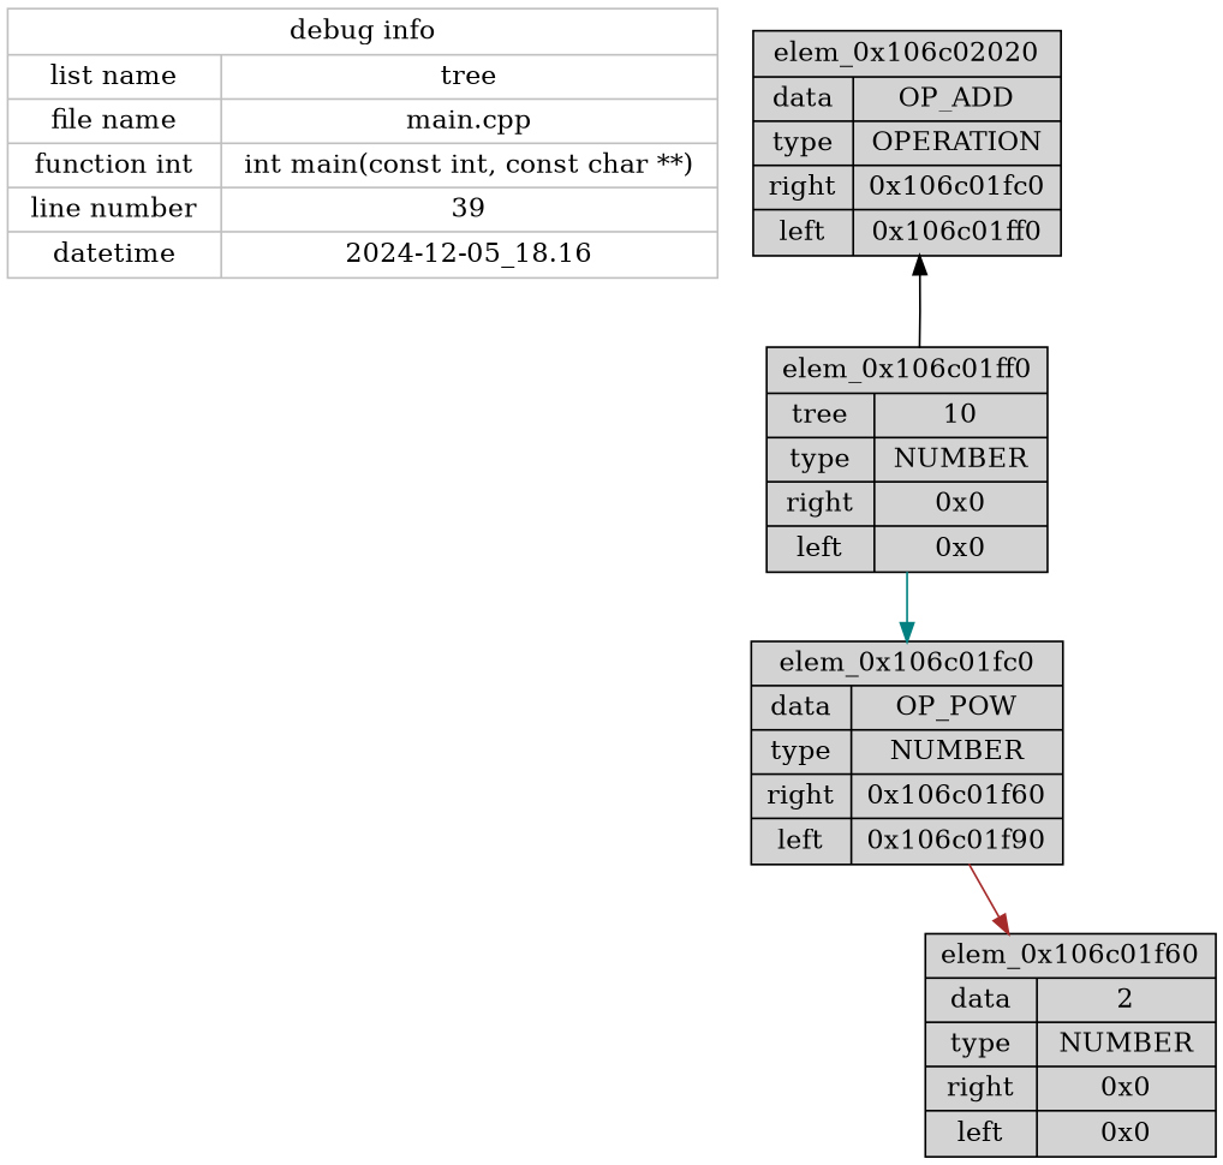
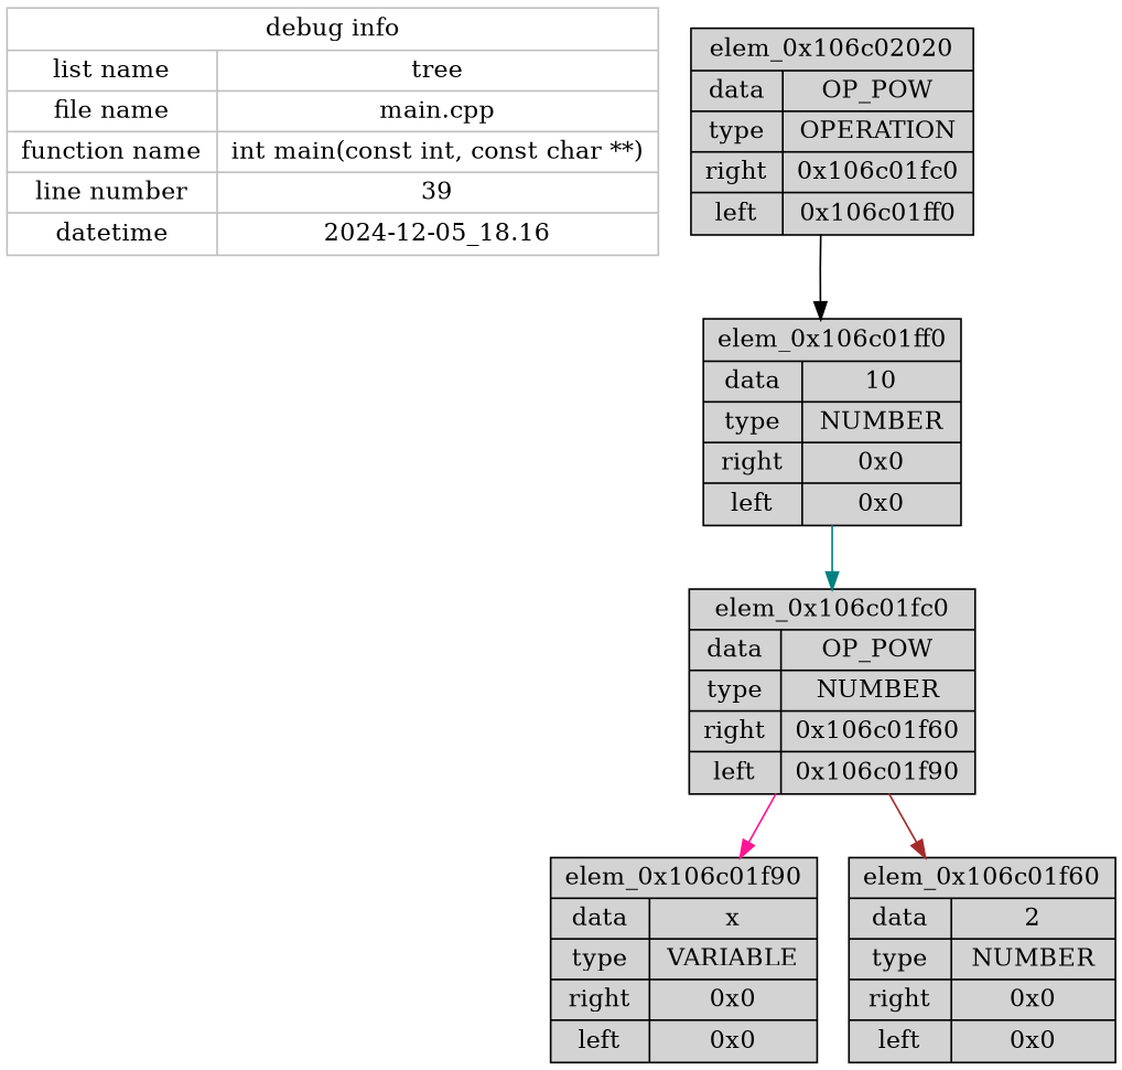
  digraph {
    node [color=black fillcolor=lightgrey shape=record style=filled]
    edge [style=solid]
-   n1 [color=grey fillcolor=white label="{debug info | { {list name | file name | function int | line number | datetime} | {tree | main.cpp | int main(const int, const char **) | 39 | 2024-12-05_18.16} }}"]
-   n2 [label="{elem_0x106c02020  | { {data | type | right | left} | {OP_ADD | OPERATION | 0x106c01fc0 | 0x106c01ff0} } }"]
-   n3 [label="{elem_0x106c01ff0  | { {tree | type | right | left} | {10 | NUMBER | 0x0 | 0x0} } }"]
+   n1 [color=grey fillcolor=white label="{debug info | { {list name | file name | function name | line number | datetime} | {tree | main.cpp | int main(const int, const char **) | 39 | 2024-12-05_18.16} }}"]
+   n2 [label="{elem_0x106c02020  | { {data | type | right | left} | {OP_POW | OPERATION | 0x106c01fc0 | 0x106c01ff0} } }"]
+   n3 [label="{elem_0x106c01ff0  | { {data | type | right | left} | {10 | NUMBER | 0x0 | 0x0} } }"]
    n4 [label="{elem_0x106c01fc0  | { {data | type | right | left} | {OP_POW | NUMBER | 0x106c01f60 | 0x106c01f90} } }"]
+   n5 [label="{elem_0x106c01f90  | { {data | type | right | left} | {x | VARIABLE | 0x0 | 0x0} } }"]
    n6 [label="{elem_0x106c01f60  | { {data | type | right | left} | {2 | NUMBER | 0x0 | 0x0} } }"]
-   n3 -> n2 [color=black]
+   n2 -> n3 [color=black]
    n3 -> n4 [color=teal]
+   n4 -> n5 [color=deeppink]
    n4 -> n6 [color=brown]
  }
